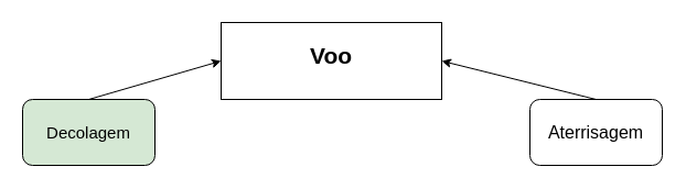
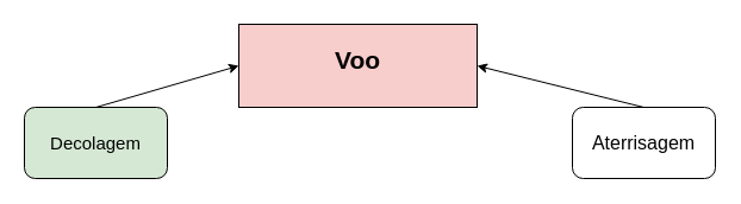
  <mxCell id="0" />
  <mxCell id="1" parent="0" />
- <mxCell id="2" value="Voo&lt;div&gt;&lt;br&gt;&lt;/div&gt;" style="rounded=0;whiteSpace=wrap;html=1;fontSize=21;align=center;fontStyle=1;verticalAlign=bottom;" vertex="1" parent="1"><mxGeometry x="200" y="20" width="200" height="70" as="geometry" /></mxCell>
+ <mxCell id="2" value="Voo&lt;div&gt;&lt;br&gt;&lt;/div&gt;" style="rounded=0;whiteSpace=wrap;html=1;fontSize=21;align=center;fontStyle=1;verticalAlign=bottom;fillColor=#f8cecc;" vertex="1" parent="1"><mxGeometry x="200" y="20" width="200" height="70" as="geometry" /></mxCell>
  <mxCell id="3" value="Decolagem" style="rounded=1;whiteSpace=wrap;html=1;fontSize=15;fillColor=#d5e8d4;" vertex="1" parent="1"><mxGeometry x="20" y="90" width="120" height="60" as="geometry" /></mxCell>
  <mxCell id="4" value="Aterrisagem" style="rounded=1;whiteSpace=wrap;html=1;fontSize=16;" vertex="1" parent="1"><mxGeometry x="480" y="90" width="120" height="60" as="geometry" /></mxCell>
  <mxCell id="5" value="" style="endArrow=classic;html=1;rounded=0;entryX=0;entryY=0.5;entryDx=0;entryDy=0;exitX=0.5;exitY=0;exitDx=0;exitDy=0;" edge="1" parent="1" source="3" target="2"><mxGeometry width="50" height="50" relative="1" as="geometry"><mxPoint x="90" y="110" as="sourcePoint" /><mxPoint x="140" y="60" as="targetPoint" /></mxGeometry></mxCell>
  <mxCell id="6" value="" style="endArrow=classic;html=1;rounded=0;entryX=1;entryY=0.5;entryDx=0;entryDy=0;exitX=0.5;exitY=0;exitDx=0;exitDy=0;" edge="1" parent="1" source="4" target="2"><mxGeometry width="50" height="50" relative="1" as="geometry"><mxPoint x="540" y="110" as="sourcePoint" /><mxPoint x="590" y="60" as="targetPoint" /></mxGeometry></mxCell>
